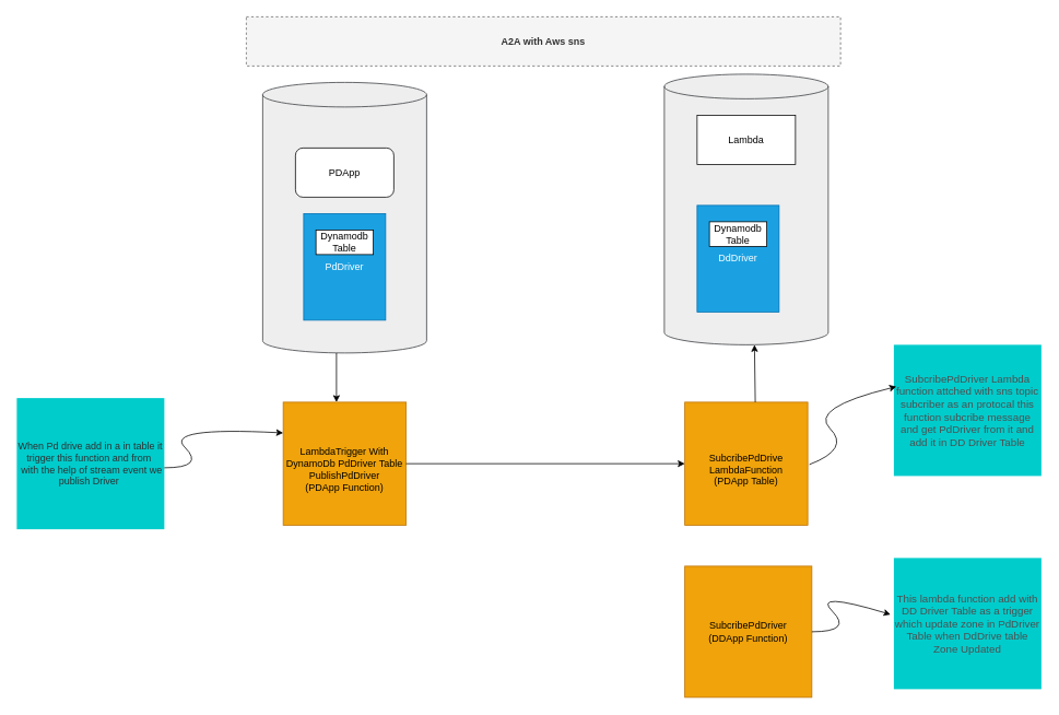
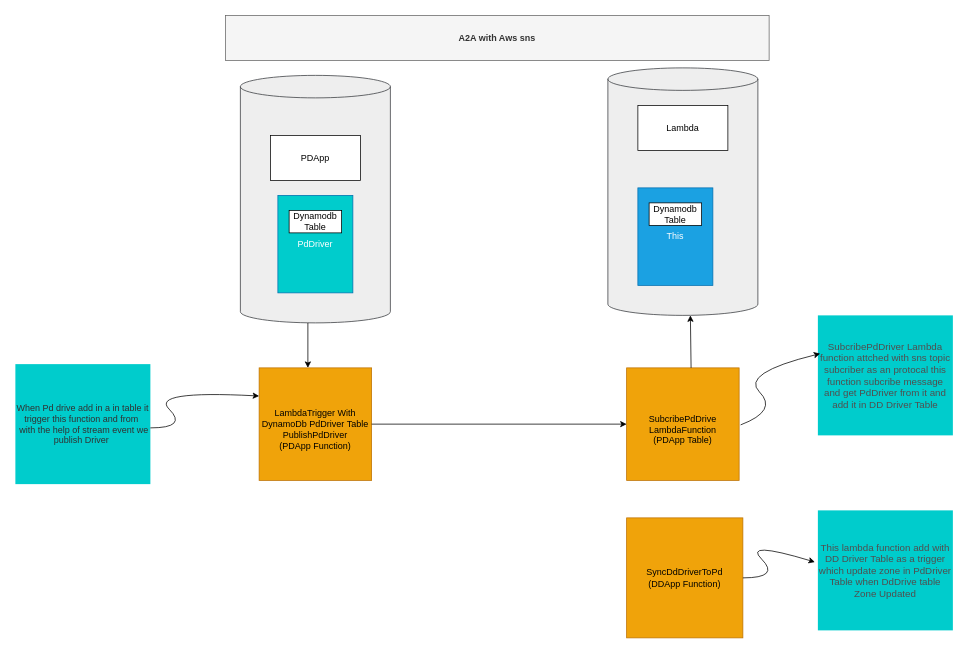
  <mxCell id="0" />
  <mxCell id="1" parent="0" />
  <mxCell id="2" value="" style="shape=cylinder3;whiteSpace=wrap;html=1;boundedLbl=1;backgroundOutline=1;size=15;fillColor=#eeeeee;strokeColor=#36393d;" vertex="1" parent="1"><mxGeometry x="320" y="100" width="200" height="330" as="geometry" /></mxCell>
  <mxCell id="3" value="" style="shape=cylinder3;whiteSpace=wrap;html=1;boundedLbl=1;backgroundOutline=1;size=15;fillColor=#eeeeee;strokeColor=#36393d;" vertex="1" parent="1"><mxGeometry x="810" y="90" width="200" height="330" as="geometry" /></mxCell>
- <mxCell id="4" value="PDApp" style="whiteSpace=wrap;html=1;rounded=1;" parent="1" vertex="1"><mxGeometry x="360" y="180" width="120" height="60" as="geometry" /></mxCell>
- <mxCell id="5" value="PdDriver" style="rounded=0;whiteSpace=wrap;html=1;fillColor=#1ba1e2;strokeColor=#006EAF;fontColor=#ffffff;" parent="1" vertex="1"><mxGeometry x="370" y="260" width="100" height="130" as="geometry" /></mxCell>
+ <mxCell id="4" value="PDApp" style="rounded=0;whiteSpace=wrap;html=1;" parent="1" vertex="1"><mxGeometry x="360" y="180" width="120" height="60" as="geometry" /></mxCell>
+ <mxCell id="5" value="PdDriver" style="rounded=0;whiteSpace=wrap;html=1;fillColor=#00cccc;strokeColor=#006EAF;fontColor=#ffffff;" parent="1" vertex="1"><mxGeometry x="370" y="260" width="100" height="130" as="geometry" /></mxCell>
  <mxCell id="6" value="Lambda" style="rounded=0;whiteSpace=wrap;html=1;" parent="1" vertex="1"><mxGeometry x="850" y="140" width="120" height="60" as="geometry" /></mxCell>
- <mxCell id="7" value="DdDriver" style="rounded=0;whiteSpace=wrap;html=1;fillColor=#1ba1e2;strokeColor=#006EAF;fontColor=#ffffff;" parent="1" vertex="1"><mxGeometry x="850" y="250" width="100" height="130" as="geometry" /></mxCell>
+ <mxCell id="7" value="This" style="rounded=0;whiteSpace=wrap;html=1;fillColor=#1ba1e2;strokeColor=#006EAF;fontColor=#ffffff;" parent="1" vertex="1"><mxGeometry x="850" y="250" width="100" height="130" as="geometry" /></mxCell>
  <mxCell id="8" value="Dynamodb Table&lt;br&gt;" style="rounded=0;whiteSpace=wrap;html=1;" parent="1" vertex="1"><mxGeometry x="385" y="280" width="70" height="30" as="geometry" /></mxCell>
  <mxCell id="9" value="Dynamodb Table" style="rounded=0;whiteSpace=wrap;html=1;" parent="1" vertex="1"><mxGeometry x="865" y="270" width="70" height="30" as="geometry" /></mxCell>
  <mxCell id="10" value="&lt;br&gt;LambdaTrigger With DynamoDb PdDriver Table&lt;br&gt;PublishPdDriver&lt;br&gt;(PDApp Function)&lt;br&gt;" style="whiteSpace=wrap;html=1;aspect=fixed;fillColor=#f0a30a;strokeColor=#BD7000;fontColor=#000000;" parent="1" vertex="1"><mxGeometry x="345" y="490" width="150" height="150" as="geometry" /></mxCell>
  <mxCell id="11" value="&lt;br&gt;SubcribePdDrive&lt;br&gt;LambdaFunction&lt;br&gt;(PDApp Table)" style="whiteSpace=wrap;html=1;aspect=fixed;fillColor=#f0a30a;strokeColor=#BD7000;fontColor=#000000;" parent="1" vertex="1"><mxGeometry x="835" y="490" width="150" height="150" as="geometry" /></mxCell>
- <mxCell id="12" value="&lt;b&gt;A2A with Aws sns&lt;/b&gt;" style="rounded=0;whiteSpace=wrap;html=1;fillColor=#f5f5f5;strokeColor=#666666;fontColor=#333333;dashed=1;" parent="1" vertex="1"><mxGeometry x="300" y="20" width="725" height="60" as="geometry" /></mxCell>
+ <mxCell id="12" value="&lt;b&gt;A2A with Aws sns&lt;/b&gt;" style="rounded=0;whiteSpace=wrap;html=1;fillColor=#f5f5f5;strokeColor=#666666;fontColor=#333333;" parent="1" vertex="1"><mxGeometry x="300" y="20" width="725" height="60" as="geometry" /></mxCell>
  <mxCell id="13" value="" style="endArrow=classic;html=1;rounded=0;exitX=0.5;exitY=1;exitDx=0;exitDy=0;" parent="1" edge="1"><mxGeometry width="50" height="50" relative="1" as="geometry"><mxPoint x="410" y="430" as="sourcePoint" /><mxPoint x="410" y="490" as="targetPoint" /></mxGeometry></mxCell>
  <mxCell id="14" value="&lt;font color=&quot;#303030&quot;&gt;When Pd drive add in a in table it trigger this function and from&amp;nbsp; &amp;nbsp;with the help of stream event we publish Driver&amp;nbsp;&lt;/font&gt;" style="rounded=0;whiteSpace=wrap;html=1;fillColor=#00CCCC;strokeColor=none;" parent="1" vertex="1"><mxGeometry x="20" y="485" width="180" height="160" as="geometry" /></mxCell>
  <mxCell id="15" value="&lt;font style=&quot;font-size: 13px;&quot; color=&quot;#504e4e&quot;&gt;SubcribePdDriver Lambda function attched with sns topic subcriber as an protocal this function subcribe message and get PdDriver from it and add it in DD Driver Table&lt;/font&gt;" style="rounded=0;whiteSpace=wrap;html=1;fillColor=#00CCCC;strokeColor=none;shadow=0;" parent="1" vertex="1"><mxGeometry x="1090" y="420" width="180" height="160" as="geometry" /></mxCell>
  <mxCell id="16" value="" style="endArrow=classic;html=1;rounded=0;exitX=1;exitY=0.5;exitDx=0;exitDy=0;entryX=0;entryY=0.5;entryDx=0;entryDy=0;" parent="1" source="10" target="11" edge="1"><mxGeometry width="50" height="50" relative="1" as="geometry"><mxPoint x="710" y="630" as="sourcePoint" /><mxPoint x="760" y="580" as="targetPoint" /></mxGeometry></mxCell>
  <mxCell id="17" value="" style="curved=1;endArrow=classic;html=1;rounded=0;entryX=0.017;entryY=0.319;entryDx=0;entryDy=0;entryPerimeter=0;" edge="1" parent="1" target="15"><mxGeometry width="50" height="50" relative="1" as="geometry"><mxPoint x="987" y="566" as="sourcePoint" /><mxPoint x="1057" y="460" as="targetPoint" /><Array as="points"><mxPoint x="1037" y="547" /><mxPoint x="987" y="497" /></Array></mxGeometry></mxCell>
- <mxCell id="18" value="SubcribePdDriver&lt;br&gt;(DDApp Function)" style="rounded=0;whiteSpace=wrap;html=1;fillColor=#f0a30a;strokeColor=#BD7000;fontColor=#000000;" vertex="1" parent="1"><mxGeometry x="835" y="690" width="155" height="160" as="geometry" /></mxCell>
+ <mxCell id="18" value="SyncDdDriverToPd&lt;br&gt;(DDApp Function)" style="rounded=0;whiteSpace=wrap;html=1;fillColor=#f0a30a;strokeColor=#BD7000;fontColor=#000000;" vertex="1" parent="1"><mxGeometry x="835" y="690" width="155" height="160" as="geometry" /></mxCell>
  <mxCell id="19" value="&lt;font color=&quot;#504e4e&quot;&gt;&lt;span style=&quot;font-size: 13px;&quot;&gt;This lambda function add with DD Driver Table as a trigger which update zone in PdDriver Table when DdDrive table Zone Updated&lt;/span&gt;&lt;/font&gt;" style="rounded=0;whiteSpace=wrap;html=1;fillColor=#00CCCC;strokeColor=none;" vertex="1" parent="1"><mxGeometry x="1090" y="680" width="180" height="160" as="geometry" /></mxCell>
  <mxCell id="20" value="" style="curved=1;endArrow=classic;html=1;rounded=0;entryX=0;entryY=0.25;entryDx=0;entryDy=0;" edge="1" parent="1" target="10"><mxGeometry width="50" height="50" relative="1" as="geometry"><mxPoint x="200" y="570" as="sourcePoint" /><mxPoint x="250" y="520" as="targetPoint" /><Array as="points"><mxPoint x="250" y="570" /><mxPoint x="200" y="520" /></Array></mxGeometry></mxCell>
  <mxCell id="21" value="" style="endArrow=classic;html=1;rounded=0;exitX=0.573;exitY=0;exitDx=0;exitDy=0;exitPerimeter=0;" edge="1" parent="1" source="11"><mxGeometry width="50" height="50" relative="1" as="geometry"><mxPoint x="920" y="480" as="sourcePoint" /><mxPoint x="920" y="420" as="targetPoint" /></mxGeometry></mxCell>
  <mxCell id="22" value="" style="curved=1;endArrow=classic;html=1;rounded=0;entryX=-0.022;entryY=0.431;entryDx=0;entryDy=0;entryPerimeter=0;" edge="1" parent="1" target="19"><mxGeometry width="50" height="50" relative="1" as="geometry"><mxPoint x="990" y="770" as="sourcePoint" /><mxPoint x="1040" y="720" as="targetPoint" /><Array as="points"><mxPoint x="1040" y="770" /><mxPoint x="990" y="720" /></Array></mxGeometry></mxCell>
